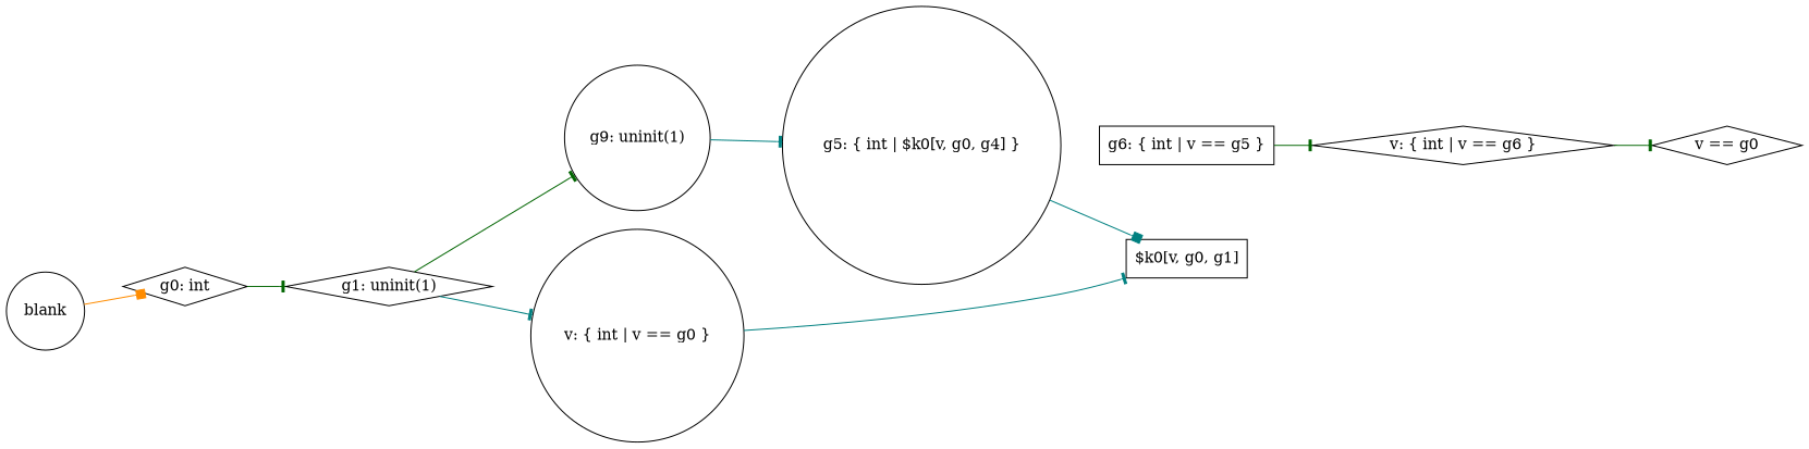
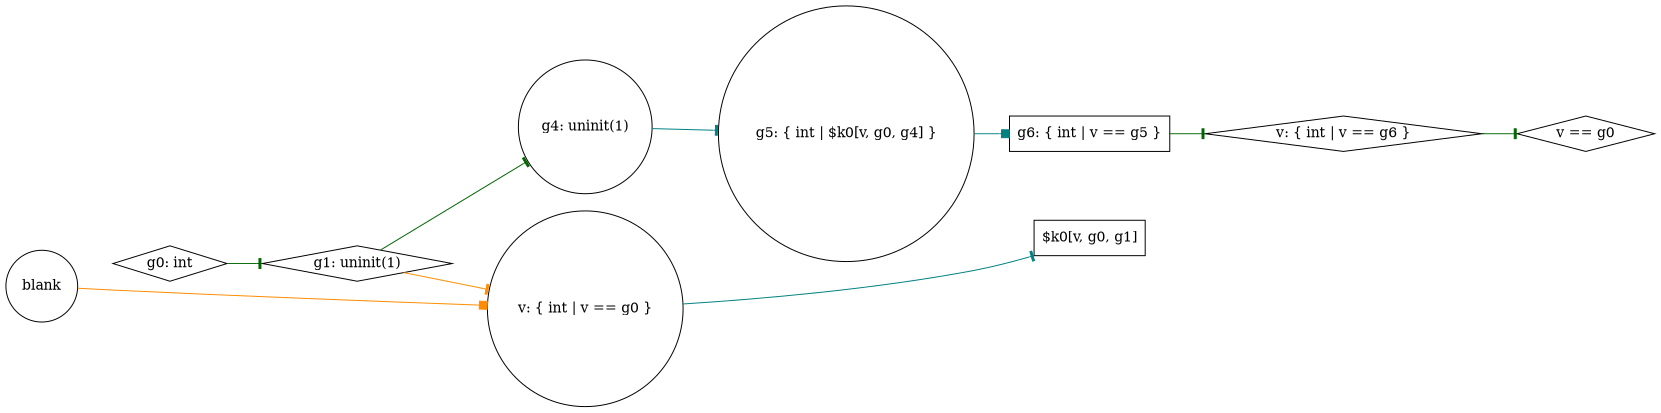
  digraph {
    rankdir=LR
    node [shape=circle]
    edge [arrowhead=tee color=darkgreen]
    n1 [label=blank]
    n2 [label="g0: int" shape=diamond]
    n3 [label="g1: uninit(1)" shape=diamond]
    n4 [label="v: { int | v == g0 }"]
-   n5 [label="g9: uninit(1)"]
+   n5 [label="g4: uninit(1)"]
    n6 [label="$k0[v, g0, g1]" shape=box]
    n7 [label="g5: { int | $k0[v, g0, g4] }"]
    n8 [label="g6: { int | v == g5 }" shape=box]
    n9 [label="v: { int | v == g6 }" shape=diamond]
    n10 [label="v == g0" shape=diamond]
-   n1 -> n2 [arrowhead=box color=darkorange]
+   n1 -> n4 [arrowhead=box color=darkorange]
    n2 -> n3
-   n3 -> n4 [color=teal]
+   n3 -> n4 [color=darkorange]
    n3 -> n5
    n4 -> n6 [color=teal]
    n5 -> n7 [color=teal]
-   n7 -> n6 [arrowhead=box color=teal]
+   n7 -> n8 [arrowhead=box color=teal]
    n8 -> n9
    n9 -> n10
  }
